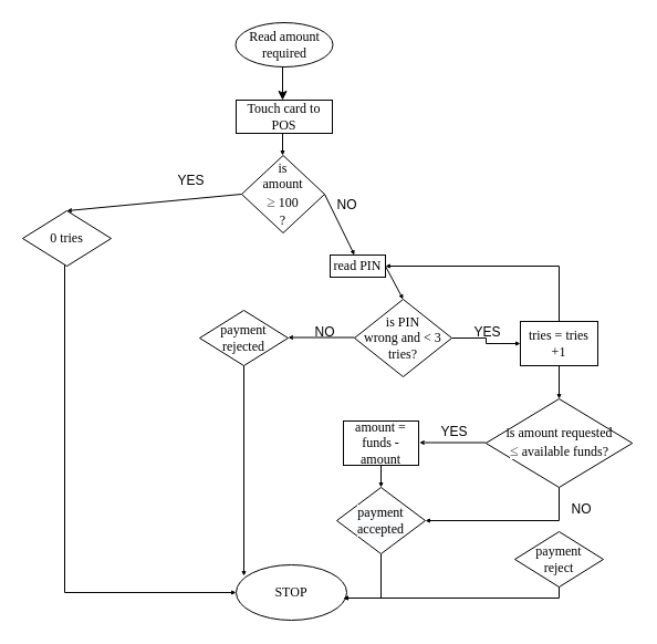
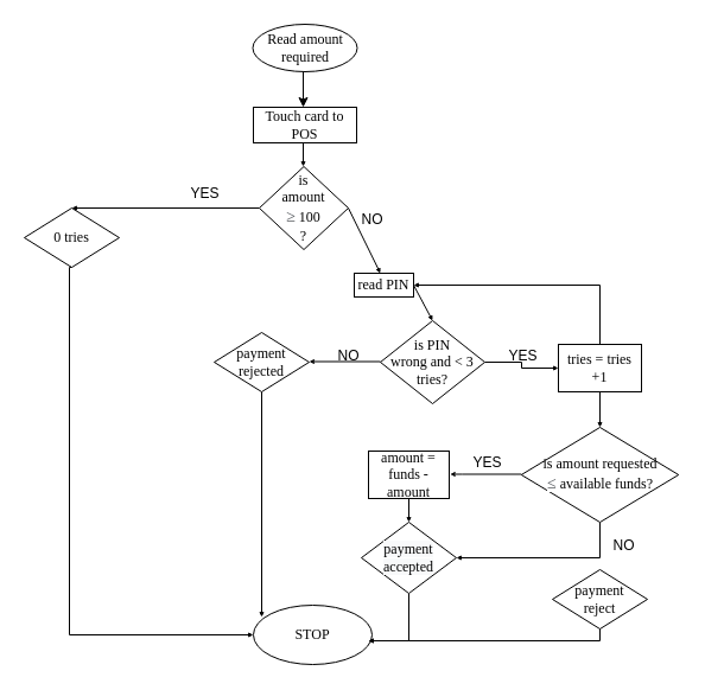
  <mxCell id="0" />
  <mxCell id="1" parent="0" />
  <mxCell id="2" value="&lt;font face=&quot;Times New Roman&quot;&gt;Read amount required&lt;/font&gt;" style="ellipse;whiteSpace=wrap;html=1;" parent="1" vertex="1"><mxGeometry x="212.5" width="88" height="40" as="geometry" y="20" /></mxCell>
  <mxCell id="3" value="" style="endArrow=classic;html=1;rounded=0;" parent="1" edge="1"><mxGeometry width="50" height="50" relative="1" as="geometry"><mxPoint x="255" y="60" as="sourcePoint" /><mxPoint x="255" y="90" as="targetPoint" /></mxGeometry></mxCell>
  <mxCell id="4" value="&lt;font face=&quot;Times New Roman&quot;&gt;Touch card to POS&lt;/font&gt;" style="rounded=0;whiteSpace=wrap;html=1;" parent="1" vertex="1"><mxGeometry x="213" y="90" width="87" height="30" as="geometry" /></mxCell>
  <mxCell id="5" value="&lt;font face=&quot;Times New Roman&quot;&gt;is &lt;br&gt;amount &lt;br&gt;&lt;/font&gt;&lt;span style=&quot;color: rgb(77 , 81 , 86) ; font-size: 14px ; text-align: left ; background-color: rgb(255 , 255 , 255)&quot;&gt;&lt;font face=&quot;Times New Roman&quot;&gt;≥&lt;/font&gt;&lt;/span&gt;&lt;font face=&quot;Times New Roman&quot;&gt;&amp;nbsp;100&lt;br&gt;?&lt;/font&gt;" style="rhombus;whiteSpace=wrap;html=1;" parent="1" vertex="1"><mxGeometry x="218" y="140" width="75" height="70" as="geometry" /></mxCell>
  <mxCell id="6" value="" style="endArrow=classic;html=1;rounded=0;endSize=2;startSize=2;" parent="1" edge="1"><mxGeometry width="50" height="50" relative="1" as="geometry"><mxPoint x="255" y="120" as="sourcePoint" /><mxPoint x="255" y="140" as="targetPoint" /></mxGeometry></mxCell>
  <mxCell id="7" value="" style="endArrow=classic;html=1;rounded=0;startSize=2;endSize=2;exitX=0;exitY=0.5;exitDx=0;exitDy=0;entryX=0.5;entryY=0;entryDx=0;entryDy=0;" parent="1" source="5" target="24" edge="1"><mxGeometry width="50" height="50" relative="1" as="geometry"><mxPoint x="215" y="210" as="sourcePoint" /><mxPoint x="60" y="220" as="targetPoint" /></mxGeometry></mxCell>
  <mxCell id="8" value="" style="endArrow=classic;html=1;rounded=0;startSize=2;endSize=2;exitX=1;exitY=0.5;exitDx=0;exitDy=0;" parent="1" source="5" edge="1"><mxGeometry width="50" height="50" relative="1" as="geometry"><mxPoint x="298" y="210" as="sourcePoint" /><mxPoint x="320" y="230" as="targetPoint" /></mxGeometry></mxCell>
  <mxCell id="9" style="edgeStyle=orthogonalEdgeStyle;rounded=0;orthogonalLoop=1;jettySize=auto;html=1;startSize=2;endSize=2;entryX=0;entryY=0.5;entryDx=0;entryDy=0;exitX=0.5;exitY=1;exitDx=0;exitDy=0;" parent="1" source="24" target="12" edge="1"><mxGeometry relative="1" as="geometry"><mxPoint x="208" y="530" as="targetPoint" /><mxPoint x="58" y="230" as="sourcePoint" /><Array as="points"><mxPoint x="58" y="225" /><mxPoint x="58" y="535" /></Array></mxGeometry></mxCell>
  <mxCell id="10" value="YES" style="text;html=1;strokeColor=none;fillColor=none;align=center;verticalAlign=middle;whiteSpace=wrap;rounded=0;" parent="1" vertex="1"><mxGeometry x="165" y="160" width="15" height="5" as="geometry" /></mxCell>
  <mxCell id="11" value="NO" style="text;html=1;align=center;verticalAlign=middle;resizable=0;points=[];autosize=1;strokeColor=none;fillColor=none;" parent="1" vertex="1"><mxGeometry x="298" y="175" width="30" height="20" as="geometry" /></mxCell>
  <mxCell id="12" value="&lt;font face=&quot;Times New Roman&quot;&gt;STOP&lt;/font&gt;" style="ellipse;whiteSpace=wrap;html=1;" parent="1" vertex="1"><mxGeometry x="213" y="510" width="100" height="50" as="geometry" /></mxCell>
  <mxCell id="13" value="&lt;font face=&quot;Times New Roman&quot;&gt;read PIN&lt;/font&gt;" style="rounded=0;whiteSpace=wrap;html=1;" parent="1" vertex="1"><mxGeometry x="298" y="230" width="50" height="20" as="geometry" /></mxCell>
  <mxCell id="14" value="" style="edgeStyle=orthogonalEdgeStyle;rounded=0;orthogonalLoop=1;jettySize=auto;html=1;startSize=2;endSize=2;" parent="1" source="15" target="19" edge="1"><mxGeometry relative="1" as="geometry" /></mxCell>
  <mxCell id="15" value="&lt;font face=&quot;Times New Roman&quot;&gt;is PIN &lt;br&gt;wrong and &amp;lt; 3 tries?&lt;/font&gt;" style="rhombus;whiteSpace=wrap;html=1;" parent="1" vertex="1"><mxGeometry x="320" y="270" width="88" height="70" as="geometry" /></mxCell>
  <mxCell id="16" value="" style="endArrow=classic;html=1;rounded=0;startSize=2;endSize=2;entryX=0.5;entryY=0;entryDx=0;entryDy=0;" parent="1" target="15" edge="1"><mxGeometry width="50" height="50" relative="1" as="geometry"><mxPoint x="348" y="240" as="sourcePoint" /><mxPoint x="363.85" y="267.02" as="targetPoint" /></mxGeometry></mxCell>
  <mxCell id="17" style="edgeStyle=orthogonalEdgeStyle;rounded=0;orthogonalLoop=1;jettySize=auto;html=1;exitX=0.5;exitY=0;exitDx=0;exitDy=0;startSize=2;endSize=2;" parent="1" source="19" target="13" edge="1"><mxGeometry relative="1" as="geometry"><mxPoint x="350" y="240" as="targetPoint" /><Array as="points"><mxPoint x="505" y="240" /></Array></mxGeometry></mxCell>
  <mxCell id="18" style="edgeStyle=orthogonalEdgeStyle;rounded=0;orthogonalLoop=1;jettySize=auto;html=1;exitX=0.5;exitY=1;exitDx=0;exitDy=0;startSize=2;endSize=2;" parent="1" source="19" edge="1"><mxGeometry relative="1" as="geometry"><mxPoint x="505" y="360" as="targetPoint" /></mxGeometry></mxCell>
  <mxCell id="19" value="&lt;font face=&quot;Times New Roman&quot;&gt;tries = tries +1&lt;/font&gt;" style="rounded=0;whiteSpace=wrap;html=1;" parent="1" vertex="1"><mxGeometry x="470" y="290" width="70" height="40" as="geometry" /></mxCell>
  <mxCell id="20" value="&lt;span&gt;YES&lt;/span&gt;" style="text;html=1;align=center;verticalAlign=middle;resizable=0;points=[];autosize=1;strokeColor=none;fillColor=none;" parent="1" vertex="1"><mxGeometry x="420" y="290" width="40" height="20" as="geometry" /></mxCell>
  <mxCell id="21" value="" style="endArrow=classic;html=1;rounded=0;startSize=2;endSize=2;" parent="1" edge="1"><mxGeometry width="50" height="50" relative="1" as="geometry"><mxPoint x="320" y="304.5" as="sourcePoint" /><mxPoint x="260" y="304.5" as="targetPoint" /></mxGeometry></mxCell>
  <mxCell id="22" value="NO" style="text;html=1;align=center;verticalAlign=middle;resizable=0;points=[];autosize=1;strokeColor=none;fillColor=none;" parent="1" vertex="1"><mxGeometry x="278" y="290" width="30" height="20" as="geometry" /></mxCell>
  <mxCell id="23" value="" style="endArrow=classic;html=1;rounded=0;startSize=2;endSize=2;exitX=0.5;exitY=1;exitDx=0;exitDy=0;" parent="1" source="25" edge="1"><mxGeometry width="50" height="50" relative="1" as="geometry"><mxPoint x="231" y="320" as="sourcePoint" /><mxPoint x="220" y="520" as="targetPoint" /></mxGeometry></mxCell>
- <mxCell id="24" value="&lt;font face=&quot;Times New Roman&quot;&gt;0 tries&lt;/font&gt;" style="rhombus;whiteSpace=wrap;html=1;" parent="1" vertex="1"><mxGeometry x="20" y="190" width="80" height="50" as="geometry" /></mxCell>
+ <mxCell id="24" value="&lt;font face=&quot;Times New Roman&quot;&gt;0 tries&lt;/font&gt;" style="rhombus;whiteSpace=wrap;html=1;" parent="1" vertex="1"><mxGeometry x="20" y="175" width="80" height="50" as="geometry" /></mxCell>
  <mxCell id="25" value="&lt;font face=&quot;Times New Roman&quot;&gt;payment rejected&lt;/font&gt;" style="rhombus;whiteSpace=wrap;html=1;" parent="1" vertex="1"><mxGeometry x="180" y="280" width="80" height="50" as="geometry" /></mxCell>
  <mxCell id="26" value="" style="edgeStyle=orthogonalEdgeStyle;rounded=0;orthogonalLoop=1;jettySize=auto;html=1;fontFamily=Times New Roman;startSize=2;endSize=2;" parent="1" edge="1"><mxGeometry relative="1" as="geometry"><mxPoint x="438.75" y="399.5" as="sourcePoint" /><mxPoint x="378.75" y="399.5" as="targetPoint" /><Array as="points"><mxPoint x="388.75" y="399.5" /></Array></mxGeometry></mxCell>
  <mxCell id="27" style="edgeStyle=orthogonalEdgeStyle;rounded=0;orthogonalLoop=1;jettySize=auto;html=1;exitX=0.5;exitY=1;exitDx=0;exitDy=0;fontFamily=Times New Roman;startSize=2;endSize=2;" parent="1" source="28" target="33" edge="1"><mxGeometry relative="1" as="geometry" /></mxCell>
  <mxCell id="28" value="&lt;span&gt;&lt;font face=&quot;Times New Roman&quot;&gt;is amount requested &lt;br&gt;&lt;/font&gt;&lt;/span&gt;&lt;span style=&quot;color: rgb(77 , 81 , 86) ; font-size: 14px ; text-align: left ; background-color: rgb(255 , 255 , 255)&quot;&gt;&lt;font face=&quot;Times New Roman&quot;&gt;≤&lt;/font&gt;&lt;/span&gt;&lt;span&gt;&lt;font face=&quot;Times New Roman&quot;&gt;&amp;nbsp;available funds?&lt;/font&gt;&lt;/span&gt;" style="rhombus;whiteSpace=wrap;html=1;" parent="1" vertex="1"><mxGeometry x="438.75" y="360" width="132.5" height="80" as="geometry" /></mxCell>
  <mxCell id="29" style="edgeStyle=orthogonalEdgeStyle;rounded=0;orthogonalLoop=1;jettySize=auto;html=1;exitX=0.5;exitY=1;exitDx=0;exitDy=0;entryX=0.5;entryY=0;entryDx=0;entryDy=0;fontFamily=Times New Roman;startSize=2;endSize=2;" parent="1" source="30" target="33" edge="1"><mxGeometry relative="1" as="geometry" /></mxCell>
  <mxCell id="30" value="amount = funds - amount" style="rounded=0;whiteSpace=wrap;html=1;fontFamily=Times New Roman;" parent="1" vertex="1"><mxGeometry x="310" y="380" width="68" height="40" as="geometry" /></mxCell>
  <mxCell id="31" value="&lt;span style=&quot;font-family: &amp;#34;helvetica&amp;#34;&quot;&gt;YES&lt;/span&gt;" style="text;html=1;align=center;verticalAlign=middle;resizable=0;points=[];autosize=1;strokeColor=none;fillColor=none;fontFamily=Times New Roman;" parent="1" vertex="1"><mxGeometry x="390" y="380" width="40" height="20" as="geometry" /></mxCell>
  <mxCell id="32" style="edgeStyle=orthogonalEdgeStyle;rounded=0;orthogonalLoop=1;jettySize=auto;html=1;exitX=0.5;exitY=1;exitDx=0;exitDy=0;fontFamily=Times New Roman;startSize=2;endSize=2;" parent="1" source="33" edge="1"><mxGeometry relative="1" as="geometry"><mxPoint x="310" y="540" as="targetPoint" /><Array as="points"><mxPoint x="344" y="540" /></Array></mxGeometry></mxCell>
  <mxCell id="33" value="&lt;span style=&quot;color: rgb(0 , 0 , 0) ; font-family: &amp;#34;times new roman&amp;#34; ; font-size: 12px ; font-style: normal ; font-weight: 400 ; letter-spacing: normal ; text-align: center ; text-indent: 0px ; text-transform: none ; word-spacing: 0px ; background-color: rgb(248 , 249 , 250) ; display: inline ; float: none&quot;&gt;payment accepted&lt;/span&gt;" style="rhombus;whiteSpace=wrap;html=1;fontFamily=Times New Roman;" parent="1" vertex="1"><mxGeometry x="304" y="440" width="80" height="60" as="geometry" /></mxCell>
  <mxCell id="34" style="edgeStyle=orthogonalEdgeStyle;rounded=0;orthogonalLoop=1;jettySize=auto;html=1;fontFamily=Times New Roman;startSize=2;endSize=2;" parent="1" edge="1"><mxGeometry relative="1" as="geometry"><mxPoint x="310" y="540" as="targetPoint" /><mxPoint x="505" y="520" as="sourcePoint" /><Array as="points"><mxPoint x="505" y="540" /></Array></mxGeometry></mxCell>
  <mxCell id="35" value="payment &lt;br&gt;reject" style="rhombus;whiteSpace=wrap;html=1;fontFamily=Times New Roman;" parent="1" vertex="1"><mxGeometry x="465" y="480" width="80" height="50" as="geometry" /></mxCell>
  <mxCell id="36" value="&lt;span style=&quot;font-family: &amp;#34;helvetica&amp;#34;&quot;&gt;NO&lt;/span&gt;" style="text;html=1;align=center;verticalAlign=middle;resizable=0;points=[];autosize=1;strokeColor=none;fillColor=none;fontFamily=Times New Roman;" parent="1" vertex="1"><mxGeometry x="510" y="450" width="30" height="20" as="geometry" /></mxCell>
